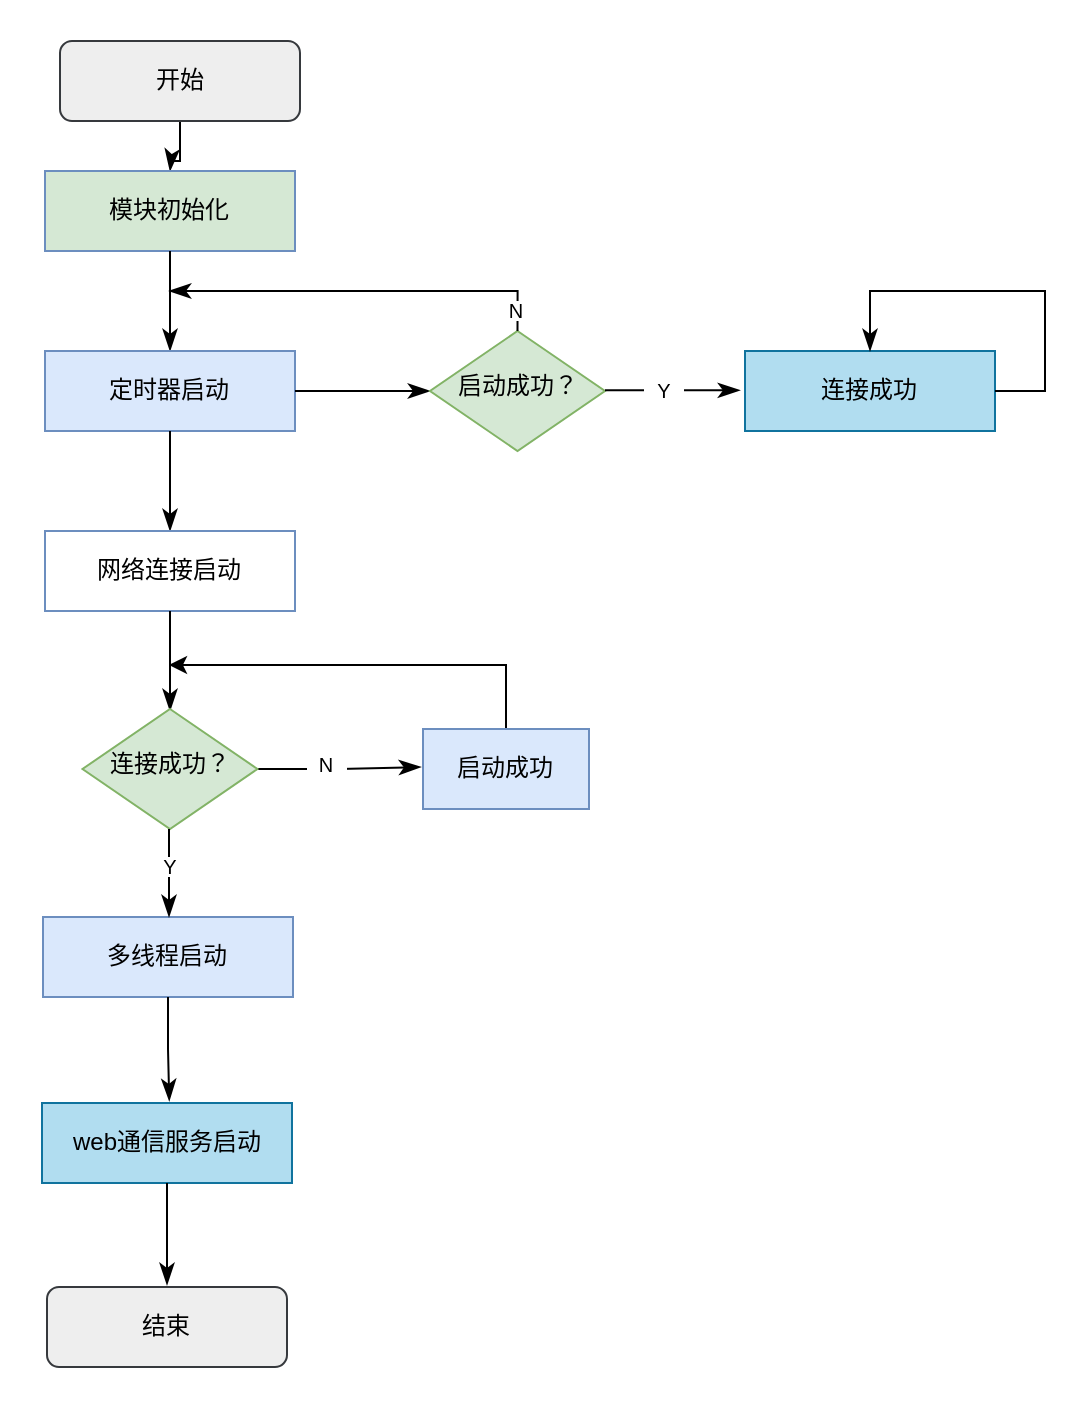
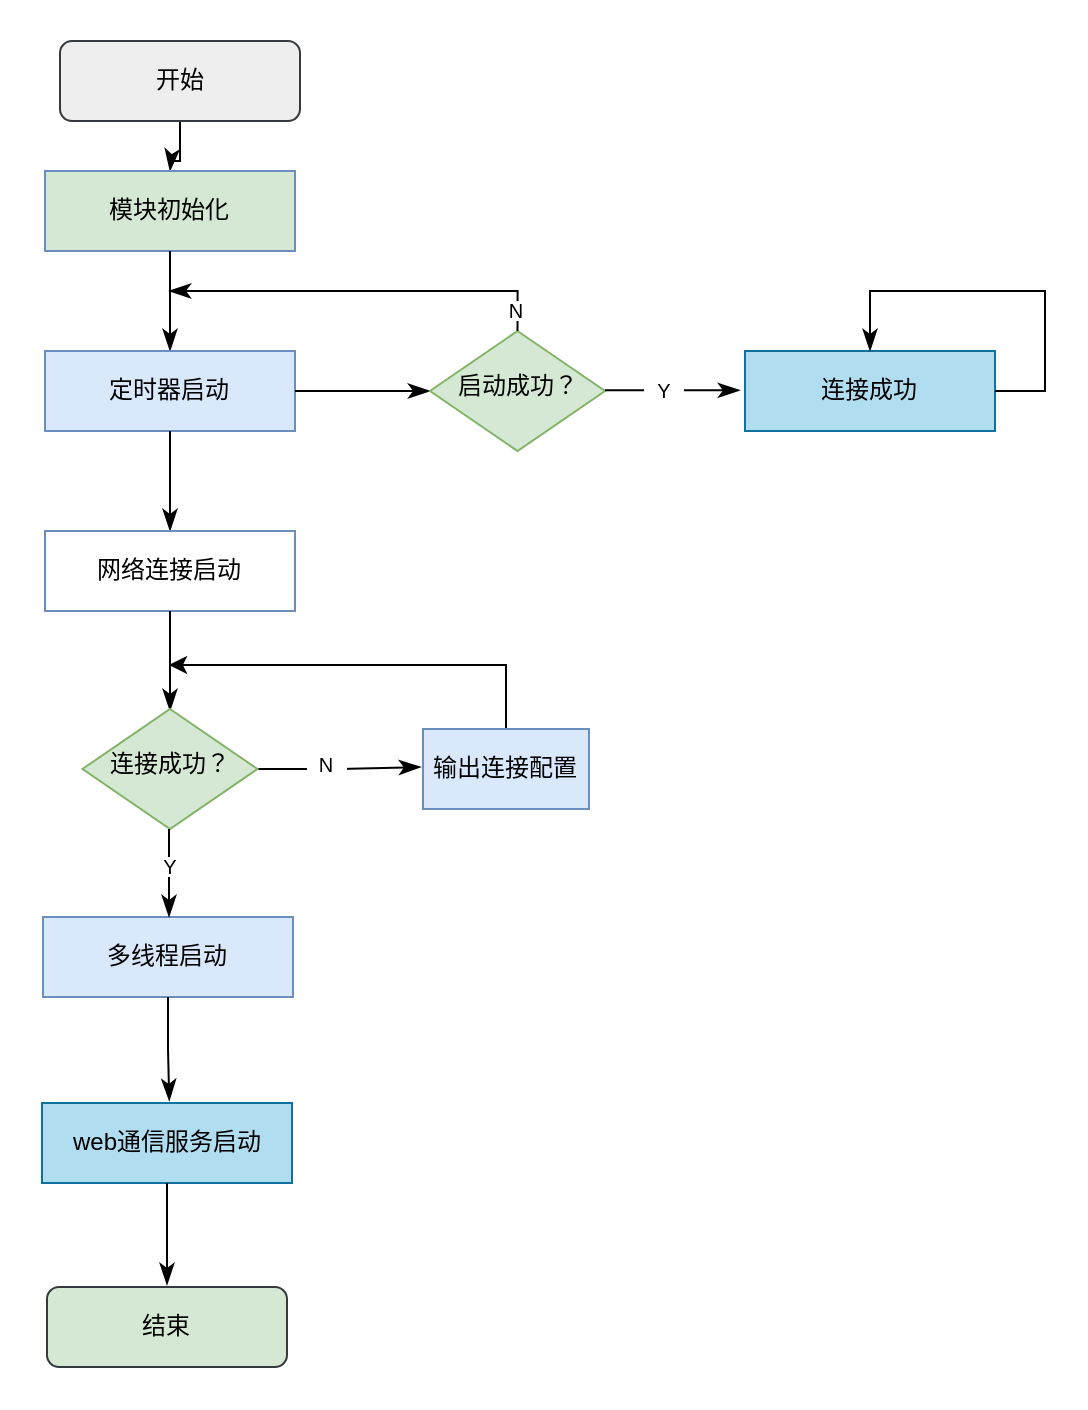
  <mxCell id="0" />
  <mxCell id="1" parent="0" />
  <mxCell id="2" value="" style="rounded=0;html=1;jettySize=auto;orthogonalLoop=1;fontSize=11;endArrow=classicThin;endFill=1;endSize=8;strokeWidth=1;shadow=0;labelBackgroundColor=none;edgeStyle=orthogonalEdgeStyle;movable=1;resizable=1;rotatable=1;deletable=1;editable=1;locked=0;connectable=1;" parent="1" source="3" edge="1"><mxGeometry relative="1" as="geometry"><mxPoint x="84.5" y="85" as="targetPoint" /></mxGeometry></mxCell>
  <mxCell id="3" value="开始" style="rounded=1;whiteSpace=wrap;html=1;fontSize=12;glass=0;strokeWidth=1;shadow=0;fillColor=#eeeeee;strokeColor=#36393d;" parent="1" vertex="1"><mxGeometry x="29.5" y="20" width="120" height="40" as="geometry" /></mxCell>
  <mxCell id="4" value="模块初始化" style="rounded=0;whiteSpace=wrap;html=1;fillColor=#d5e8d4;strokeColor=#6c8ebf;" vertex="1" parent="1"><mxGeometry x="22" y="85" width="125" height="40" as="geometry" /></mxCell>
  <mxCell id="5" value="" style="rounded=0;html=1;jettySize=auto;orthogonalLoop=1;fontSize=11;endArrow=classicThin;endFill=1;endSize=8;strokeWidth=1;shadow=0;labelBackgroundColor=none;edgeStyle=orthogonalEdgeStyle;movable=1;resizable=1;rotatable=1;deletable=1;editable=1;locked=0;connectable=1;exitX=0.5;exitY=1;exitDx=0;exitDy=0;" edge="1" parent="1" source="4"><mxGeometry relative="1" as="geometry"><mxPoint x="94.5" y="146" as="sourcePoint" /><mxPoint x="84.5" y="175" as="targetPoint" /></mxGeometry></mxCell>
  <mxCell id="6" value="定时器启动" style="rounded=0;whiteSpace=wrap;html=1;fillColor=#dae8fc;strokeColor=#6c8ebf;" vertex="1" parent="1"><mxGeometry x="22" y="175" width="125" height="40" as="geometry" /></mxCell>
  <mxCell id="7" value="" style="rounded=0;html=1;jettySize=auto;orthogonalLoop=1;fontSize=11;endArrow=classicThin;endFill=1;endSize=8;strokeWidth=1;shadow=0;labelBackgroundColor=none;edgeStyle=orthogonalEdgeStyle;movable=1;resizable=1;rotatable=1;deletable=1;editable=1;locked=0;connectable=1;exitX=0.5;exitY=1;exitDx=0;exitDy=0;" edge="1" parent="1"><mxGeometry relative="1" as="geometry"><mxPoint x="84.5" y="215" as="sourcePoint" /><mxPoint x="84.5" y="265" as="targetPoint" /></mxGeometry></mxCell>
  <mxCell id="8" value="网络连接启动" style="rounded=0;whiteSpace=wrap;html=1;fillColor=#ffffff;strokeColor=#6c8ebf;" vertex="1" parent="1"><mxGeometry x="22" y="265" width="125" height="40" as="geometry" /></mxCell>
  <mxCell id="9" value="" style="rounded=0;html=1;jettySize=auto;orthogonalLoop=1;fontSize=11;endArrow=classicThin;endFill=1;endSize=8;strokeWidth=1;shadow=0;labelBackgroundColor=none;edgeStyle=orthogonalEdgeStyle;movable=1;resizable=1;rotatable=1;deletable=1;editable=1;locked=0;connectable=1;exitX=0.5;exitY=1;exitDx=0;exitDy=0;" edge="1" parent="1"><mxGeometry relative="1" as="geometry"><mxPoint x="84.5" y="305" as="sourcePoint" /><mxPoint x="84.5" y="355" as="targetPoint" /></mxGeometry></mxCell>
  <mxCell id="10" value="多线程启动" style="rounded=0;whiteSpace=wrap;html=1;fillColor=#dae8fc;strokeColor=#6c8ebf;" vertex="1" parent="1"><mxGeometry x="21" y="458" width="125" height="40" as="geometry" /></mxCell>
  <mxCell id="11" value="" style="rounded=0;html=1;jettySize=auto;orthogonalLoop=1;fontSize=11;endArrow=classicThin;endFill=1;endSize=8;strokeWidth=1;shadow=0;labelBackgroundColor=none;edgeStyle=orthogonalEdgeStyle;movable=1;resizable=1;rotatable=1;deletable=1;editable=1;locked=0;connectable=1;exitX=1;exitY=0.5;exitDx=0;exitDy=0;" edge="1" parent="1" source="6"><mxGeometry relative="1" as="geometry"><mxPoint x="94.5" y="135" as="sourcePoint" /><mxPoint x="214.5" y="195" as="targetPoint" /></mxGeometry></mxCell>
  <mxCell id="12" value="" style="rounded=0;html=1;jettySize=auto;orthogonalLoop=1;fontSize=11;endArrow=classicThin;endFill=1;endSize=8;strokeWidth=1;shadow=0;labelBackgroundColor=none;edgeStyle=orthogonalEdgeStyle;movable=1;resizable=1;rotatable=1;deletable=1;editable=1;locked=0;connectable=1;exitX=1;exitY=0.5;exitDx=0;exitDy=0;" edge="1" parent="1" source="20"><mxGeometry relative="1" as="geometry"><mxPoint x="157.5" y="205" as="sourcePoint" /><mxPoint x="210" y="383" as="targetPoint" /></mxGeometry></mxCell>
  <mxCell id="13" value="连接成功" style="rounded=0;whiteSpace=wrap;html=1;fillColor=#b1ddf0;strokeColor=#10739e;" vertex="1" parent="1"><mxGeometry x="372" y="175" width="125" height="40" as="geometry" /></mxCell>
  <mxCell id="14" value="启动成功？" style="rhombus;whiteSpace=wrap;html=1;shadow=0;fontFamily=Helvetica;fontSize=12;align=center;strokeWidth=1;spacing=6;spacingTop=-4;fillColor=#d5e8d4;strokeColor=#82b366;" vertex="1" parent="1"><mxGeometry x="214.5" y="165" width="87.5" height="60" as="geometry" /></mxCell>
  <mxCell id="15" value="" style="rounded=0;html=1;jettySize=auto;orthogonalLoop=1;fontSize=11;endArrow=classicThin;endFill=1;endSize=8;strokeWidth=1;shadow=0;labelBackgroundColor=none;edgeStyle=orthogonalEdgeStyle;movable=1;resizable=1;rotatable=1;deletable=1;editable=1;locked=0;connectable=1;exitX=1;exitY=0.5;exitDx=0;exitDy=0;" edge="1" parent="1"><mxGeometry relative="1" as="geometry"><mxPoint x="302" y="194.67" as="sourcePoint" /><mxPoint x="369.5" y="194.67" as="targetPoint" /></mxGeometry></mxCell>
  <mxCell id="16" value="&lt;font style=&quot;font-size: 10px;&quot;&gt;Y&lt;/font&gt;" style="text;html=1;strokeColor=none;fillColor=default;align=center;verticalAlign=middle;whiteSpace=wrap;rounded=0;" vertex="1" parent="1"><mxGeometry x="321.5" y="190" width="20" height="10" as="geometry" /></mxCell>
  <mxCell id="17" value="" style="rounded=0;html=1;jettySize=auto;orthogonalLoop=1;fontSize=11;endArrow=classicThin;endFill=1;endSize=8;strokeWidth=1;shadow=0;labelBackgroundColor=none;edgeStyle=orthogonalEdgeStyle;movable=1;resizable=1;rotatable=1;deletable=1;editable=1;locked=0;connectable=1;exitX=0.5;exitY=0;exitDx=0;exitDy=0;" edge="1" parent="1" source="14"><mxGeometry relative="1" as="geometry"><mxPoint x="258.25" y="94" as="sourcePoint" /><mxPoint x="84" y="145" as="targetPoint" /><Array as="points"><mxPoint x="258" y="145" /></Array></mxGeometry></mxCell>
  <mxCell id="18" value="&lt;font style=&quot;font-size: 10px;&quot;&gt;N&lt;/font&gt;" style="text;html=1;strokeColor=none;fillColor=default;align=center;verticalAlign=middle;whiteSpace=wrap;rounded=0;" vertex="1" parent="1"><mxGeometry x="248.25" y="150" width="20" height="10" as="geometry" /></mxCell>
  <mxCell id="19" value="" style="rounded=0;html=1;jettySize=auto;orthogonalLoop=1;fontSize=11;endArrow=classicThin;endFill=1;endSize=8;strokeWidth=1;shadow=0;labelBackgroundColor=none;edgeStyle=orthogonalEdgeStyle;movable=1;resizable=1;rotatable=1;deletable=1;editable=1;locked=0;connectable=1;exitX=1;exitY=0.5;exitDx=0;exitDy=0;entryX=0.5;entryY=0;entryDx=0;entryDy=0;" edge="1" parent="1" source="13" target="13"><mxGeometry relative="1" as="geometry"><mxPoint x="418" y="246" as="sourcePoint" /><mxPoint x="547" y="125" as="targetPoint" /><Array as="points"><mxPoint x="522" y="195" /><mxPoint x="522" y="145" /><mxPoint x="435" y="145" /></Array></mxGeometry></mxCell>
  <mxCell id="20" value="连接成功？" style="rhombus;whiteSpace=wrap;html=1;shadow=0;fontFamily=Helvetica;fontSize=12;align=center;strokeWidth=1;spacing=6;spacingTop=-4;fillColor=#d5e8d4;strokeColor=#82b366;" vertex="1" parent="1"><mxGeometry x="40.75" y="354" width="87.5" height="60" as="geometry" /></mxCell>
  <mxCell id="21" value="" style="rounded=0;html=1;jettySize=auto;orthogonalLoop=1;fontSize=11;endArrow=classicThin;endFill=1;endSize=8;strokeWidth=1;shadow=0;labelBackgroundColor=none;edgeStyle=orthogonalEdgeStyle;movable=1;resizable=1;rotatable=1;deletable=1;editable=1;locked=0;connectable=1;exitX=0.5;exitY=1;exitDx=0;exitDy=0;" edge="1" parent="1"><mxGeometry relative="1" as="geometry"><mxPoint x="84" y="414" as="sourcePoint" /><mxPoint x="84" y="458" as="targetPoint" /></mxGeometry></mxCell>
  <mxCell id="22" value="&lt;font style=&quot;font-size: 10px;&quot;&gt;Y&lt;/font&gt;" style="text;html=1;strokeColor=none;fillColor=default;align=center;verticalAlign=middle;whiteSpace=wrap;rounded=0;" vertex="1" parent="1"><mxGeometry x="74.5" y="428" width="20" height="10" as="geometry" /></mxCell>
  <mxCell id="23" value="&lt;font style=&quot;font-size: 10px;&quot;&gt;N&lt;/font&gt;" style="text;html=1;strokeColor=none;fillColor=default;align=center;verticalAlign=middle;whiteSpace=wrap;rounded=0;" vertex="1" parent="1"><mxGeometry x="153" y="377" width="20" height="10" as="geometry" /></mxCell>
  <mxCell id="24" style="edgeStyle=orthogonalEdgeStyle;rounded=0;orthogonalLoop=1;jettySize=auto;html=1;" edge="1" parent="1" source="25"><mxGeometry relative="1" as="geometry"><mxPoint x="84" y="332" as="targetPoint" /><Array as="points"><mxPoint x="252" y="332" /><mxPoint x="87" y="332" /></Array></mxGeometry></mxCell>
- <mxCell id="25" value="启动成功" style="rounded=0;whiteSpace=wrap;html=1;fillColor=#dae8fc;strokeColor=#6c8ebf;" vertex="1" parent="1"><mxGeometry x="211" y="364" width="83" height="40" as="geometry" /></mxCell>
+ <mxCell id="25" value="输出连接配置" style="rounded=0;whiteSpace=wrap;html=1;fillColor=#dae8fc;strokeColor=#6c8ebf;" vertex="1" parent="1"><mxGeometry x="211" y="364" width="83" height="40" as="geometry" /></mxCell>
  <mxCell id="26" value="web通信服务启动" style="rounded=0;whiteSpace=wrap;html=1;fillColor=#b1ddf0;strokeColor=#10739e;" vertex="1" parent="1"><mxGeometry x="20.5" y="551" width="125" height="40" as="geometry" /></mxCell>
  <mxCell id="27" value="" style="rounded=0;html=1;jettySize=auto;orthogonalLoop=1;fontSize=11;endArrow=classicThin;endFill=1;endSize=8;strokeWidth=1;shadow=0;labelBackgroundColor=none;edgeStyle=orthogonalEdgeStyle;movable=1;resizable=1;rotatable=1;deletable=1;editable=1;locked=0;connectable=1;exitX=0.5;exitY=1;exitDx=0;exitDy=0;" edge="1" parent="1" source="26"><mxGeometry relative="1" as="geometry"><mxPoint x="85" y="617" as="sourcePoint" /><mxPoint x="83" y="642" as="targetPoint" /></mxGeometry></mxCell>
- <mxCell id="28" value="结束" style="rounded=1;whiteSpace=wrap;html=1;fontSize=12;glass=0;strokeWidth=1;shadow=0;fillColor=#eeeeee;strokeColor=#36393d;" vertex="1" parent="1"><mxGeometry x="23" y="643" width="120" height="40" as="geometry" /></mxCell>
+ <mxCell id="28" value="结束" style="rounded=1;whiteSpace=wrap;html=1;fontSize=12;glass=0;strokeWidth=1;shadow=0;fillColor=#d5e8d4;strokeColor=#36393d;" vertex="1" parent="1"><mxGeometry x="23" y="643" width="120" height="40" as="geometry" /></mxCell>
  <mxCell id="29" value="" style="rounded=0;html=1;jettySize=auto;orthogonalLoop=1;fontSize=11;endArrow=classicThin;endFill=1;endSize=8;strokeWidth=1;shadow=0;labelBackgroundColor=none;edgeStyle=orthogonalEdgeStyle;movable=1;resizable=1;rotatable=1;deletable=1;editable=1;locked=0;connectable=1;exitX=0.5;exitY=1;exitDx=0;exitDy=0;" edge="1" parent="1" source="10"><mxGeometry relative="1" as="geometry"><mxPoint x="84.13" y="500" as="sourcePoint" /><mxPoint x="84.13" y="550" as="targetPoint" /><Array as="points"><mxPoint x="84" y="524" /><mxPoint x="84" y="524" /></Array></mxGeometry></mxCell>
